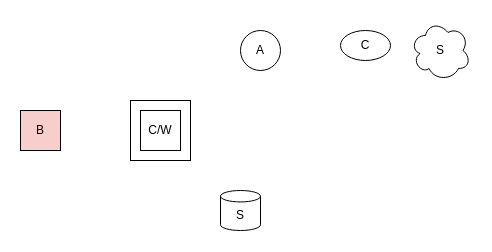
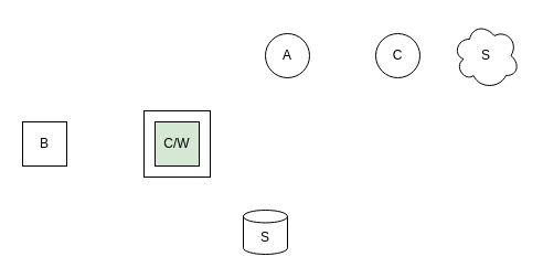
  <mxCell id="0" />
  <mxCell id="1" parent="0" />
  <mxCell id="2" value="A" style="ellipse;whiteSpace=wrap;html=1;aspect=fixed;" vertex="1" parent="1"><mxGeometry x="240" y="30" width="40" height="40" as="geometry" /></mxCell>
- <mxCell id="3" value="C" style="ellipse;whiteSpace=wrap;html=1;aspect=fixed;" vertex="1" parent="1"><mxGeometry x="340" y="30" width="50" height="30" as="geometry" /></mxCell>
+ <mxCell id="3" value="C" style="ellipse;whiteSpace=wrap;html=1;aspect=fixed;" vertex="1" parent="1"><mxGeometry x="340" y="30" width="40" height="40" as="geometry" /></mxCell>
  <mxCell id="4" value="S" style="ellipse;shape=cloud;whiteSpace=wrap;html=1;" vertex="1" parent="1"><mxGeometry x="410" y="20" width="60" height="60" as="geometry" /></mxCell>
  <mxCell id="5" value="S" style="shape=cylinder3;whiteSpace=wrap;html=1;boundedLbl=1;backgroundOutline=1;size=5.713;" vertex="1" parent="1"><mxGeometry x="220" y="190" width="40" height="40" as="geometry" /></mxCell>
  <mxCell id="6" value="" style="group" vertex="1" connectable="0" parent="1"><mxGeometry x="130" y="100" width="60" height="60" as="geometry" /></mxCell>
  <mxCell id="7" value="" style="whiteSpace=wrap;html=1;aspect=fixed;comic=0;" vertex="1" parent="6"><mxGeometry width="60" height="60" as="geometry" /></mxCell>
- <mxCell id="8" value="C/W" style="whiteSpace=wrap;html=1;aspect=fixed;" vertex="1" parent="6"><mxGeometry x="10" y="10" width="40" height="40" as="geometry" /></mxCell>
- <mxCell id="9" value="B" style="whiteSpace=wrap;html=1;aspect=fixed;comic=0;fillColor=#f8cecc;" vertex="1" parent="1"><mxGeometry x="20" y="110" width="40" height="40" as="geometry" /></mxCell>
+ <mxCell id="8" value="C/W" style="whiteSpace=wrap;html=1;aspect=fixed;fillColor=#d5e8d4;" vertex="1" parent="6"><mxGeometry x="10" y="10" width="40" height="40" as="geometry" /></mxCell>
+ <mxCell id="9" value="B" style="whiteSpace=wrap;html=1;aspect=fixed;comic=0;" vertex="1" parent="1"><mxGeometry x="20" y="110" width="40" height="40" as="geometry" /></mxCell>
